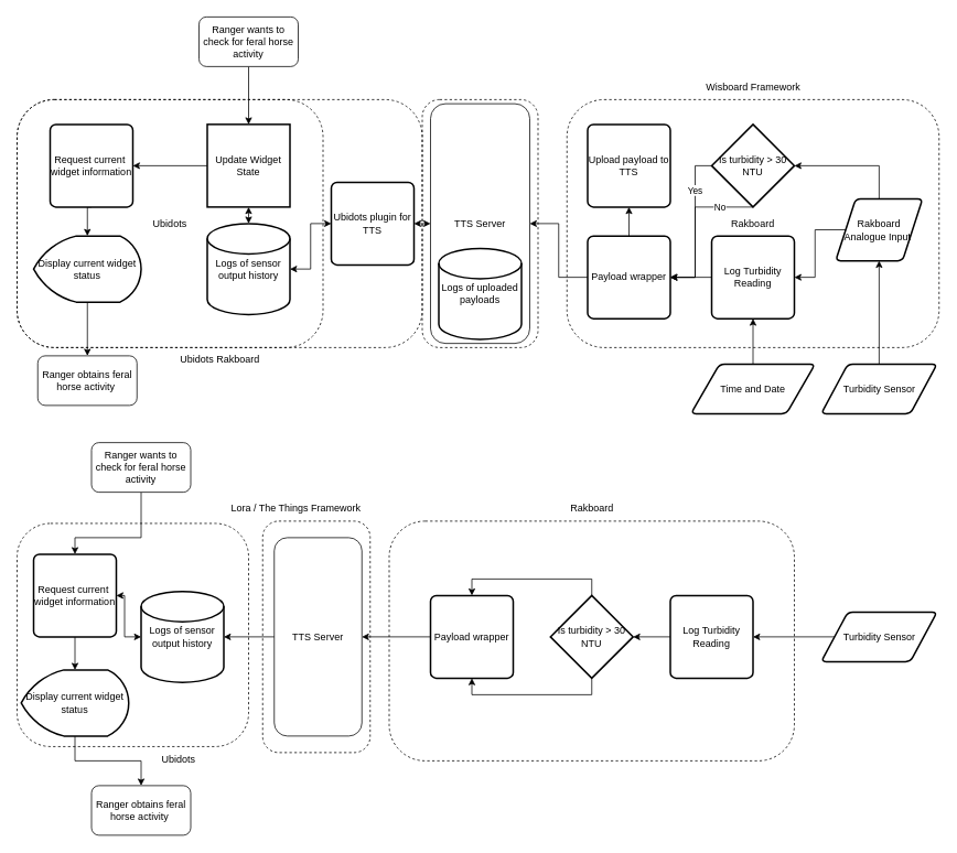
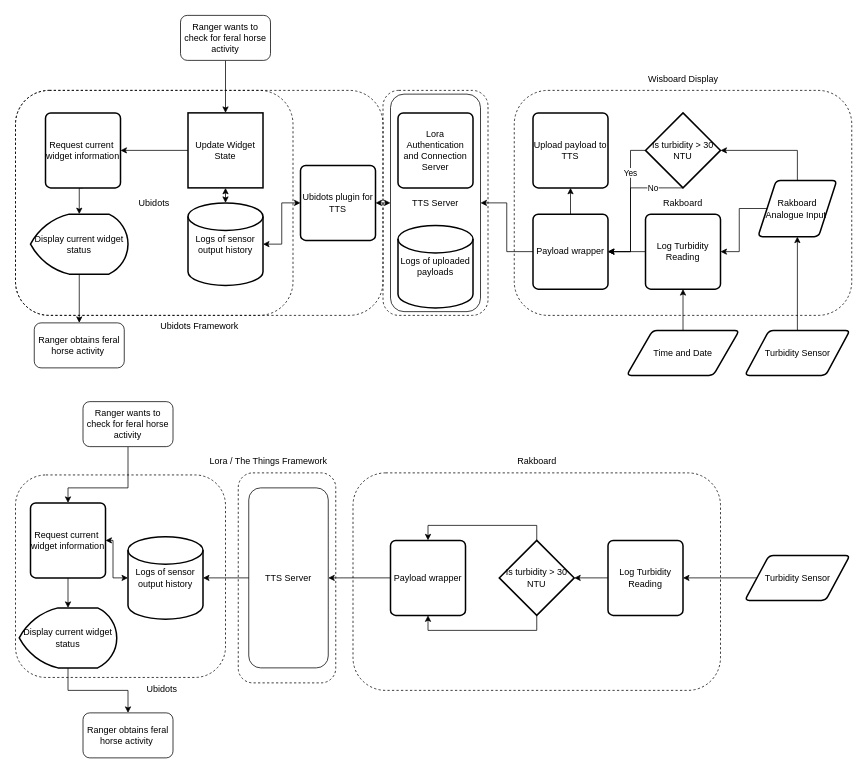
  <mxCell id="0" />
  <mxCell id="1" parent="0" />
  <mxCell id="2" value="" style="rounded=1;whiteSpace=wrap;html=1;dashed=1;fillColor=none;" vertex="1" parent="1"><mxGeometry x="20" y="632.75" width="280" height="270" as="geometry" /></mxCell>
  <mxCell id="3" value="" style="rounded=1;whiteSpace=wrap;html=1;dashed=1;fillColor=none;" vertex="1" parent="1"><mxGeometry x="470" y="630" width="490" height="290" as="geometry" /></mxCell>
  <mxCell id="4" value="" style="rounded=1;whiteSpace=wrap;html=1;fillColor=none;dashed=1;" vertex="1" parent="1"><mxGeometry x="20" y="120" width="490" height="300" as="geometry" /></mxCell>
  <mxCell id="5" value="Rakboard" style="rounded=1;whiteSpace=wrap;html=1;dashed=1;fillColor=none;" vertex="1" parent="1"><mxGeometry x="685" y="120" width="450" height="300" as="geometry" /></mxCell>
  <mxCell id="6" value="Ubidots" style="rounded=1;whiteSpace=wrap;html=1;dashed=1;fillColor=none;" vertex="1" parent="1"><mxGeometry x="20" y="120" width="370" height="300" as="geometry" /></mxCell>
  <mxCell id="7" style="edgeStyle=orthogonalEdgeStyle;rounded=0;orthogonalLoop=1;jettySize=auto;html=1;exitX=0.5;exitY=1;exitDx=0;exitDy=0;startArrow=none;startFill=0;" edge="1" parent="1" source="8" target="10"><mxGeometry relative="1" as="geometry" /></mxCell>
  <mxCell id="8" value="Ranger wants to check for feral horse activity" style="rounded=1;whiteSpace=wrap;html=1;" vertex="1" parent="1"><mxGeometry x="240" y="20" width="120" height="60" as="geometry" /></mxCell>
  <mxCell id="9" style="edgeStyle=orthogonalEdgeStyle;rounded=0;orthogonalLoop=1;jettySize=auto;html=1;exitX=0;exitY=0.5;exitDx=0;exitDy=0;entryX=1;entryY=0.5;entryDx=0;entryDy=0;startArrow=none;startFill=0;" edge="1" parent="1" source="10" target="14"><mxGeometry relative="1" as="geometry" /></mxCell>
  <mxCell id="10" value="Update Widget State" style="whiteSpace=wrap;html=1;absoluteArcSize=1;arcSize=14;strokeWidth=2;rounded=0;" vertex="1" parent="1"><mxGeometry x="250" y="150" width="100" height="100" as="geometry" /></mxCell>
  <mxCell id="11" style="edgeStyle=orthogonalEdgeStyle;rounded=0;orthogonalLoop=1;jettySize=auto;html=1;exitX=0.5;exitY=1;exitDx=0;exitDy=0;exitPerimeter=0;entryX=0.5;entryY=0;entryDx=0;entryDy=0;startArrow=none;startFill=0;" edge="1" parent="1" source="12" target="64"><mxGeometry relative="1" as="geometry" /></mxCell>
  <mxCell id="12" value="Display current widget status" style="strokeWidth=2;html=1;shape=mxgraph.flowchart.display;whiteSpace=wrap;" vertex="1" parent="1"><mxGeometry x="40" y="285" width="130" height="80" as="geometry" /></mxCell>
  <mxCell id="13" style="edgeStyle=orthogonalEdgeStyle;rounded=0;orthogonalLoop=1;jettySize=auto;html=1;exitX=0.5;exitY=1;exitDx=0;exitDy=0;entryX=0.5;entryY=0;entryDx=0;entryDy=0;entryPerimeter=0;startArrow=none;startFill=0;" edge="1" parent="1" source="14" target="12"><mxGeometry relative="1" as="geometry" /></mxCell>
  <mxCell id="14" value="Request current&amp;nbsp;&lt;br&gt;widget information" style="rounded=1;whiteSpace=wrap;html=1;absoluteArcSize=1;arcSize=14;strokeWidth=2;" vertex="1" parent="1"><mxGeometry x="60" y="150" width="100" height="100" as="geometry" /></mxCell>
  <mxCell id="15" style="edgeStyle=orthogonalEdgeStyle;rounded=0;orthogonalLoop=1;jettySize=auto;html=1;exitX=0.5;exitY=0;exitDx=0;exitDy=0;exitPerimeter=0;entryX=0.5;entryY=1;entryDx=0;entryDy=0;startArrow=classic;startFill=1;" edge="1" parent="1" source="16" target="10"><mxGeometry relative="1" as="geometry" /></mxCell>
  <mxCell id="16" value="Logs of sensor output history" style="strokeWidth=2;html=1;shape=mxgraph.flowchart.database;whiteSpace=wrap;" vertex="1" parent="1"><mxGeometry x="250" y="270" width="100" height="110" as="geometry" /></mxCell>
  <mxCell id="17" style="edgeStyle=orthogonalEdgeStyle;rounded=0;orthogonalLoop=1;jettySize=auto;html=1;exitX=0;exitY=0.5;exitDx=0;exitDy=0;entryX=1;entryY=0.5;entryDx=0;entryDy=0;entryPerimeter=0;startArrow=classic;startFill=1;" edge="1" parent="1" source="18" target="16"><mxGeometry relative="1" as="geometry" /></mxCell>
  <mxCell id="18" value="Ubidots plugin for TTS" style="rounded=1;whiteSpace=wrap;html=1;absoluteArcSize=1;arcSize=14;strokeWidth=2;" vertex="1" parent="1"><mxGeometry x="400" y="220" width="100" height="100" as="geometry" /></mxCell>
+ <mxCell id="19" value="Lora Authentication and Connection Server" style="rounded=1;whiteSpace=wrap;html=1;absoluteArcSize=1;arcSize=14;strokeWidth=2;" vertex="1" parent="1"><mxGeometry x="530" y="150" width="100" height="100" as="geometry" /></mxCell>
  <mxCell id="20" value="Logs of uploaded payloads" style="strokeWidth=2;html=1;shape=mxgraph.flowchart.database;whiteSpace=wrap;" vertex="1" parent="1"><mxGeometry x="530" y="300" width="100" height="110" as="geometry" /></mxCell>
  <mxCell id="21" style="edgeStyle=orthogonalEdgeStyle;rounded=0;orthogonalLoop=1;jettySize=auto;html=1;exitX=0.5;exitY=0;exitDx=0;exitDy=0;entryX=0.5;entryY=1;entryDx=0;entryDy=0;" edge="1" parent="1" source="23" target="24"><mxGeometry relative="1" as="geometry" /></mxCell>
  <mxCell id="22" style="edgeStyle=orthogonalEdgeStyle;rounded=0;orthogonalLoop=1;jettySize=auto;html=1;exitX=0;exitY=0.5;exitDx=0;exitDy=0;entryX=1;entryY=0.5;entryDx=0;entryDy=0;" edge="1" parent="1" source="23" target="40"><mxGeometry relative="1" as="geometry" /></mxCell>
  <mxCell id="23" value="Payload wrapper" style="rounded=1;whiteSpace=wrap;html=1;absoluteArcSize=1;arcSize=14;strokeWidth=2;" vertex="1" parent="1"><mxGeometry x="710" y="285" width="100" height="100" as="geometry" /></mxCell>
  <mxCell id="24" value="Upload payload to TTS" style="rounded=1;whiteSpace=wrap;html=1;absoluteArcSize=1;arcSize=14;strokeWidth=2;" vertex="1" parent="1"><mxGeometry x="710" y="150" width="100" height="100" as="geometry" /></mxCell>
  <mxCell id="25" value="Yes" style="edgeStyle=orthogonalEdgeStyle;rounded=0;orthogonalLoop=1;jettySize=auto;html=1;exitX=0;exitY=0.5;exitDx=0;exitDy=0;exitPerimeter=0;entryX=1;entryY=0.5;entryDx=0;entryDy=0;" edge="1" parent="1" source="27" target="23"><mxGeometry x="-0.46" relative="1" as="geometry"><Array as="points"><mxPoint x="840" y="200" /><mxPoint x="840" y="335" /></Array><mxPoint as="offset" /></mxGeometry></mxCell>
  <mxCell id="26" value="No" style="edgeStyle=orthogonalEdgeStyle;rounded=0;orthogonalLoop=1;jettySize=auto;html=1;exitX=0.5;exitY=1;exitDx=0;exitDy=0;exitPerimeter=0;entryX=1;entryY=0.5;entryDx=0;entryDy=0;" edge="1" parent="1" source="27" target="23"><mxGeometry x="-0.568" relative="1" as="geometry"><Array as="points"><mxPoint x="840" y="250" /><mxPoint x="840" y="335" /></Array><mxPoint as="offset" /></mxGeometry></mxCell>
  <mxCell id="27" value="Is turbidity &amp;gt; 30 NTU" style="strokeWidth=2;html=1;shape=mxgraph.flowchart.decision;whiteSpace=wrap;" vertex="1" parent="1"><mxGeometry x="860" y="150" width="100" height="100" as="geometry" /></mxCell>
  <mxCell id="28" style="edgeStyle=orthogonalEdgeStyle;rounded=0;orthogonalLoop=1;jettySize=auto;html=1;exitX=0;exitY=0.5;exitDx=0;exitDy=0;entryX=1;entryY=0.5;entryDx=0;entryDy=0;" edge="1" parent="1" source="29" target="23"><mxGeometry relative="1" as="geometry" /></mxCell>
  <mxCell id="29" value="Log Turbidity Reading" style="rounded=1;whiteSpace=wrap;html=1;absoluteArcSize=1;arcSize=14;strokeWidth=2;" vertex="1" parent="1"><mxGeometry x="860" y="285" width="100" height="100" as="geometry" /></mxCell>
  <mxCell id="30" style="edgeStyle=orthogonalEdgeStyle;rounded=0;orthogonalLoop=1;jettySize=auto;html=1;exitX=0.5;exitY=0;exitDx=0;exitDy=0;entryX=1;entryY=0.5;entryDx=0;entryDy=0;entryPerimeter=0;" edge="1" parent="1" source="32" target="27"><mxGeometry relative="1" as="geometry" /></mxCell>
  <mxCell id="31" style="edgeStyle=orthogonalEdgeStyle;rounded=0;orthogonalLoop=1;jettySize=auto;html=1;exitX=0;exitY=0.5;exitDx=0;exitDy=0;entryX=1;entryY=0.5;entryDx=0;entryDy=0;" edge="1" parent="1" source="32" target="29"><mxGeometry relative="1" as="geometry" /></mxCell>
  <mxCell id="32" value="Rakboard Analogue Input&amp;nbsp;" style="shape=parallelogram;html=1;strokeWidth=2;perimeter=parallelogramPerimeter;whiteSpace=wrap;rounded=1;arcSize=12;size=0.23;" vertex="1" parent="1"><mxGeometry x="1010" y="240" width="105" height="75" as="geometry" /></mxCell>
  <mxCell id="33" style="edgeStyle=orthogonalEdgeStyle;rounded=0;orthogonalLoop=1;jettySize=auto;html=1;exitX=0.5;exitY=0;exitDx=0;exitDy=0;entryX=0.5;entryY=1;entryDx=0;entryDy=0;" edge="1" parent="1" source="34" target="32"><mxGeometry relative="1" as="geometry" /></mxCell>
  <mxCell id="34" value="Turbidity Sensor" style="shape=parallelogram;html=1;strokeWidth=2;perimeter=parallelogramPerimeter;whiteSpace=wrap;rounded=1;arcSize=12;size=0.23;" vertex="1" parent="1"><mxGeometry x="992.5" y="440" width="140" height="60" as="geometry" /></mxCell>
  <mxCell id="35" style="edgeStyle=orthogonalEdgeStyle;rounded=0;orthogonalLoop=1;jettySize=auto;html=1;exitX=0.5;exitY=0;exitDx=0;exitDy=0;entryX=0.5;entryY=1;entryDx=0;entryDy=0;" edge="1" parent="1" source="36" target="29"><mxGeometry relative="1" as="geometry" /></mxCell>
  <mxCell id="36" value="Time and Date" style="shape=parallelogram;html=1;strokeWidth=2;perimeter=parallelogramPerimeter;whiteSpace=wrap;rounded=1;arcSize=12;size=0.23;" vertex="1" parent="1"><mxGeometry x="835" y="440" width="150" height="60" as="geometry" /></mxCell>
  <mxCell id="37" value="" style="rounded=1;whiteSpace=wrap;html=1;dashed=1;fillColor=none;" vertex="1" parent="1"><mxGeometry x="510" y="120" width="140" height="300" as="geometry" /></mxCell>
  <mxCell id="38" style="edgeStyle=orthogonalEdgeStyle;rounded=0;orthogonalLoop=1;jettySize=auto;html=1;exitX=0.5;exitY=1;exitDx=0;exitDy=0;exitPerimeter=0;" edge="1" parent="1" source="27" target="27"><mxGeometry relative="1" as="geometry" /></mxCell>
  <mxCell id="39" style="edgeStyle=orthogonalEdgeStyle;rounded=0;orthogonalLoop=1;jettySize=auto;html=1;exitX=0;exitY=0.5;exitDx=0;exitDy=0;entryX=1;entryY=0.5;entryDx=0;entryDy=0;startArrow=classic;startFill=1;" edge="1" parent="1" source="40" target="18"><mxGeometry relative="1" as="geometry" /></mxCell>
  <mxCell id="40" value="TTS Server" style="rounded=1;whiteSpace=wrap;html=1;fillColor=none;" vertex="1" parent="1"><mxGeometry x="520" y="125" width="120" height="290" as="geometry" /></mxCell>
- <mxCell id="41" value="Wisboard Framework" style="text;html=1;align=center;verticalAlign=middle;resizable=0;points=[];autosize=1;strokeColor=none;fillColor=none;" vertex="1" parent="1"><mxGeometry x="840" y="90" width="140" height="30" as="geometry" /></mxCell>
- <mxCell id="42" value="Ubidots Rakboard" style="text;html=1;align=center;verticalAlign=middle;resizable=0;points=[];autosize=1;strokeColor=none;fillColor=none;" vertex="1" parent="1"><mxGeometry x="200" y="420" width="130" height="30" as="geometry" /></mxCell>
+ <mxCell id="41" value="Wisboard Display" style="text;html=1;align=center;verticalAlign=middle;resizable=0;points=[];autosize=1;strokeColor=none;fillColor=none;" vertex="1" parent="1"><mxGeometry x="840" y="90" width="140" height="30" as="geometry" /></mxCell>
+ <mxCell id="42" value="Ubidots Framework" style="text;html=1;align=center;verticalAlign=middle;resizable=0;points=[];autosize=1;strokeColor=none;fillColor=none;" vertex="1" parent="1"><mxGeometry x="200" y="420" width="130" height="30" as="geometry" /></mxCell>
  <mxCell id="43" style="edgeStyle=orthogonalEdgeStyle;rounded=0;orthogonalLoop=1;jettySize=auto;html=1;exitX=0.5;exitY=1;exitDx=0;exitDy=0;exitPerimeter=0;entryX=0.5;entryY=0;entryDx=0;entryDy=0;startArrow=none;startFill=0;" edge="1" parent="1" source="44" target="67"><mxGeometry relative="1" as="geometry" /></mxCell>
  <mxCell id="44" value="Display current widget status" style="strokeWidth=2;html=1;shape=mxgraph.flowchart.display;whiteSpace=wrap;" vertex="1" parent="1"><mxGeometry x="25" y="810" width="130" height="80" as="geometry" /></mxCell>
  <mxCell id="45" style="edgeStyle=orthogonalEdgeStyle;rounded=0;orthogonalLoop=1;jettySize=auto;html=1;exitX=0;exitY=0.5;exitDx=0;exitDy=0;exitPerimeter=0;entryX=1;entryY=0.5;entryDx=0;entryDy=0;startArrow=classic;startFill=1;" edge="1" parent="1" source="46" target="66"><mxGeometry relative="1" as="geometry" /></mxCell>
  <mxCell id="46" value="Logs of sensor output history" style="strokeWidth=2;html=1;shape=mxgraph.flowchart.database;whiteSpace=wrap;" vertex="1" parent="1"><mxGeometry x="170" y="715" width="100" height="110" as="geometry" /></mxCell>
  <mxCell id="47" style="edgeStyle=orthogonalEdgeStyle;rounded=0;orthogonalLoop=1;jettySize=auto;html=1;exitX=0;exitY=0.5;exitDx=0;exitDy=0;entryX=1;entryY=0.5;entryDx=0;entryDy=0;entryPerimeter=0;startArrow=none;startFill=0;" edge="1" parent="1" source="48" target="46"><mxGeometry relative="1" as="geometry" /></mxCell>
  <mxCell id="48" value="TTS Server" style="rounded=1;whiteSpace=wrap;html=1;fillColor=none;" vertex="1" parent="1"><mxGeometry x="331" y="650" width="106" height="240" as="geometry" /></mxCell>
  <mxCell id="49" style="edgeStyle=orthogonalEdgeStyle;rounded=0;orthogonalLoop=1;jettySize=auto;html=1;exitX=0;exitY=0.5;exitDx=0;exitDy=0;entryX=1;entryY=0.5;entryDx=0;entryDy=0;startArrow=none;startFill=0;" edge="1" parent="1" source="50" target="48"><mxGeometry relative="1" as="geometry" /></mxCell>
  <mxCell id="50" value="Payload wrapper" style="rounded=1;whiteSpace=wrap;html=1;absoluteArcSize=1;arcSize=14;strokeWidth=2;" vertex="1" parent="1"><mxGeometry x="520" y="720" width="100" height="100" as="geometry" /></mxCell>
  <mxCell id="51" style="edgeStyle=orthogonalEdgeStyle;rounded=0;orthogonalLoop=1;jettySize=auto;html=1;exitX=0.5;exitY=0;exitDx=0;exitDy=0;exitPerimeter=0;entryX=0.5;entryY=0;entryDx=0;entryDy=0;startArrow=none;startFill=0;" edge="1" parent="1" source="53" target="50"><mxGeometry relative="1" as="geometry" /></mxCell>
  <mxCell id="52" style="edgeStyle=orthogonalEdgeStyle;rounded=0;orthogonalLoop=1;jettySize=auto;html=1;exitX=0.5;exitY=1;exitDx=0;exitDy=0;exitPerimeter=0;entryX=0.5;entryY=1;entryDx=0;entryDy=0;startArrow=none;startFill=0;" edge="1" parent="1" source="53" target="50"><mxGeometry relative="1" as="geometry" /></mxCell>
  <mxCell id="53" value="Is turbidity &amp;gt; 30 NTU" style="strokeWidth=2;html=1;shape=mxgraph.flowchart.decision;whiteSpace=wrap;" vertex="1" parent="1"><mxGeometry x="665" y="720" width="100" height="100" as="geometry" /></mxCell>
  <mxCell id="54" style="edgeStyle=orthogonalEdgeStyle;rounded=0;orthogonalLoop=1;jettySize=auto;html=1;exitX=0;exitY=0.5;exitDx=0;exitDy=0;entryX=1;entryY=0.5;entryDx=0;entryDy=0;entryPerimeter=0;startArrow=none;startFill=0;" edge="1" parent="1" source="55" target="53"><mxGeometry relative="1" as="geometry" /></mxCell>
  <mxCell id="55" value="Log Turbidity Reading" style="rounded=1;whiteSpace=wrap;html=1;absoluteArcSize=1;arcSize=14;strokeWidth=2;" vertex="1" parent="1"><mxGeometry x="810" y="720" width="100" height="100" as="geometry" /></mxCell>
  <mxCell id="56" style="edgeStyle=orthogonalEdgeStyle;rounded=0;orthogonalLoop=1;jettySize=auto;html=1;exitX=0;exitY=0.5;exitDx=0;exitDy=0;entryX=1;entryY=0.5;entryDx=0;entryDy=0;startArrow=none;startFill=0;" edge="1" parent="1" source="57" target="55"><mxGeometry relative="1" as="geometry" /></mxCell>
  <mxCell id="57" value="Turbidity Sensor" style="shape=parallelogram;html=1;strokeWidth=2;perimeter=parallelogramPerimeter;whiteSpace=wrap;rounded=1;arcSize=12;size=0.23;" vertex="1" parent="1"><mxGeometry x="992.5" y="740" width="140" height="60" as="geometry" /></mxCell>
  <mxCell id="58" style="edgeStyle=orthogonalEdgeStyle;rounded=0;orthogonalLoop=1;jettySize=auto;html=1;exitX=0.5;exitY=1;exitDx=0;exitDy=0;entryX=0.5;entryY=0;entryDx=0;entryDy=0;startArrow=none;startFill=0;" edge="1" parent="1" source="59" target="66"><mxGeometry relative="1" as="geometry"><Array as="points"><mxPoint x="170" y="650" /><mxPoint x="90" y="650" /></Array></mxGeometry></mxCell>
  <mxCell id="59" value="Ranger wants to check for feral horse activity" style="rounded=1;whiteSpace=wrap;html=1;" vertex="1" parent="1"><mxGeometry x="110" y="535" width="120" height="60" as="geometry" /></mxCell>
  <mxCell id="60" value="" style="rounded=1;whiteSpace=wrap;html=1;dashed=1;fillColor=none;" vertex="1" parent="1"><mxGeometry x="317" y="630" width="130" height="280" as="geometry" /></mxCell>
  <mxCell id="61" value="Rakboard" style="text;html=1;align=center;verticalAlign=middle;resizable=0;points=[];autosize=1;strokeColor=none;fillColor=none;" vertex="1" parent="1"><mxGeometry x="675" y="600" width="80" height="30" as="geometry" /></mxCell>
  <mxCell id="62" value="Lora / The Things Framework" style="text;html=1;align=center;verticalAlign=middle;resizable=0;points=[];autosize=1;strokeColor=none;fillColor=none;" vertex="1" parent="1"><mxGeometry x="267" y="600" width="180" height="30" as="geometry" /></mxCell>
  <mxCell id="63" value="Ubidots" style="text;html=1;align=center;verticalAlign=middle;resizable=0;points=[];autosize=1;strokeColor=none;fillColor=none;" vertex="1" parent="1"><mxGeometry x="185" y="902.75" width="60" height="30" as="geometry" /></mxCell>
  <mxCell id="64" value="Ranger obtains feral horse activity&amp;nbsp;" style="rounded=1;whiteSpace=wrap;html=1;fillColor=none;" vertex="1" parent="1"><mxGeometry x="45" y="430" width="120" height="60" as="geometry" /></mxCell>
  <mxCell id="65" style="edgeStyle=orthogonalEdgeStyle;rounded=0;orthogonalLoop=1;jettySize=auto;html=1;exitX=0.5;exitY=1;exitDx=0;exitDy=0;entryX=0.5;entryY=0;entryDx=0;entryDy=0;entryPerimeter=0;startArrow=none;startFill=0;" edge="1" parent="1" source="66" target="44"><mxGeometry relative="1" as="geometry" /></mxCell>
  <mxCell id="66" value="Request current&amp;nbsp;&lt;br&gt;widget information" style="rounded=1;whiteSpace=wrap;html=1;absoluteArcSize=1;arcSize=14;strokeWidth=2;" vertex="1" parent="1"><mxGeometry x="40" y="670" width="100" height="100" as="geometry" /></mxCell>
  <mxCell id="67" value="Ranger obtains feral horse activity&amp;nbsp;" style="rounded=1;whiteSpace=wrap;html=1;fillColor=none;" vertex="1" parent="1"><mxGeometry x="110" y="950" width="120" height="60" as="geometry" /></mxCell>
